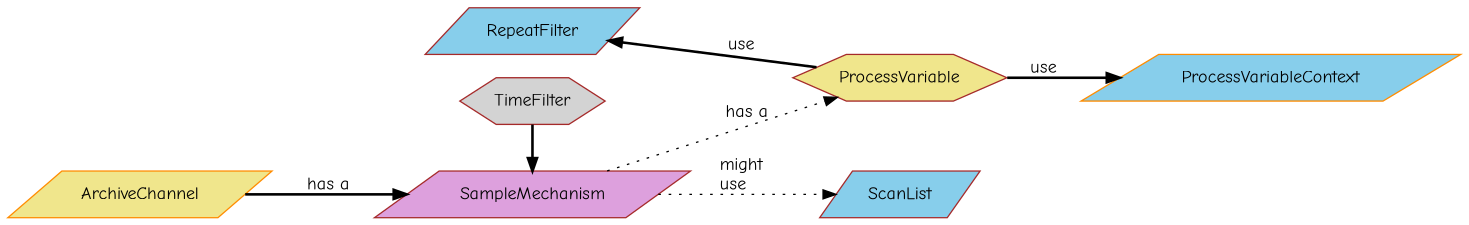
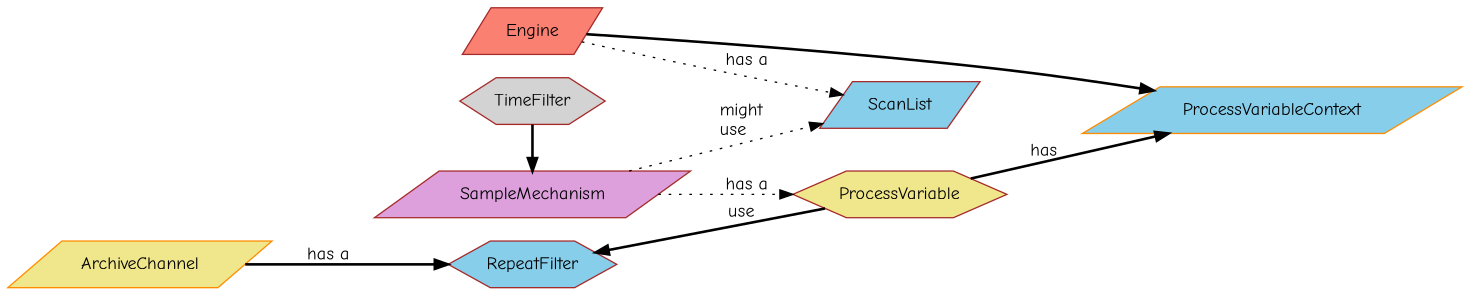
  digraph {
    fontname="Comic Neue"
    rankdir=LR
    node [color=brown fillcolor=skyblue fontname="Comic Neue" shape=parallelogram style=filled]
    edge [fontname="Comic Neue" style=bold]
    SampleMechanism [fillcolor=plum]
    TimeFilter [fillcolor=lightgrey shape=hexagon]
-   RepeatFilter
+   RepeatFilter [shape=hexagon]
    ScanList
    ProcessVariable [fillcolor=khaki shape=hexagon]
+   Engine [fillcolor=salmon]
    ProcessVariableContext [color=darkorange]
    ArchiveChannel [color=darkorange fillcolor=khaki]
    subgraph sub_1 {
      rank=same
      SampleMechanism
      TimeFilter
      RepeatFilter
    }
    SampleMechanism -> ScanList [label="might\luse\l" style=dotted]
    SampleMechanism -> ProcessVariable [label="  has a" style=dotted]
    TimeFilter -> SampleMechanism
    ProcessVariable -> RepeatFilter [label=use]
-   ProcessVariable -> ProcessVariableContext [label=use]
-   ArchiveChannel -> SampleMechanism [label="  has a"]
+   ProcessVariable -> ProcessVariableContext [label=has]
+   Engine -> ScanList [label="  has a" style=dotted]
+   Engine -> ProcessVariableContext
+   ArchiveChannel -> RepeatFilter [label="  has a"]
  }
